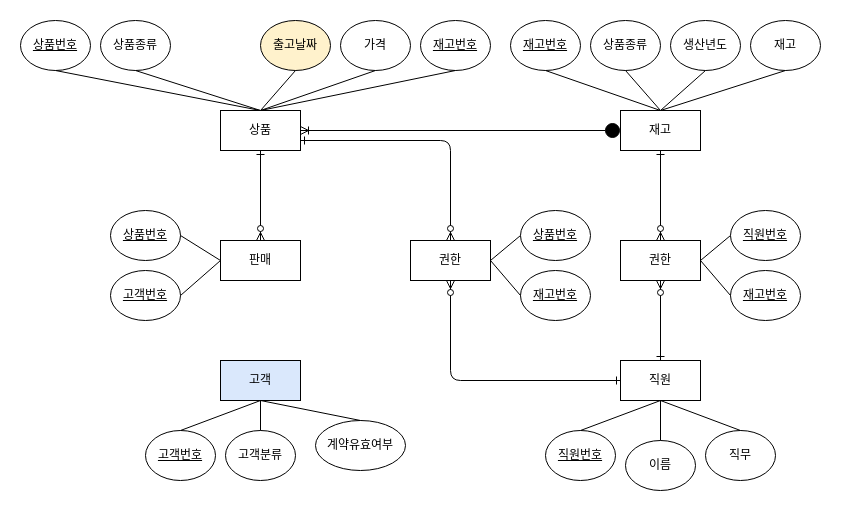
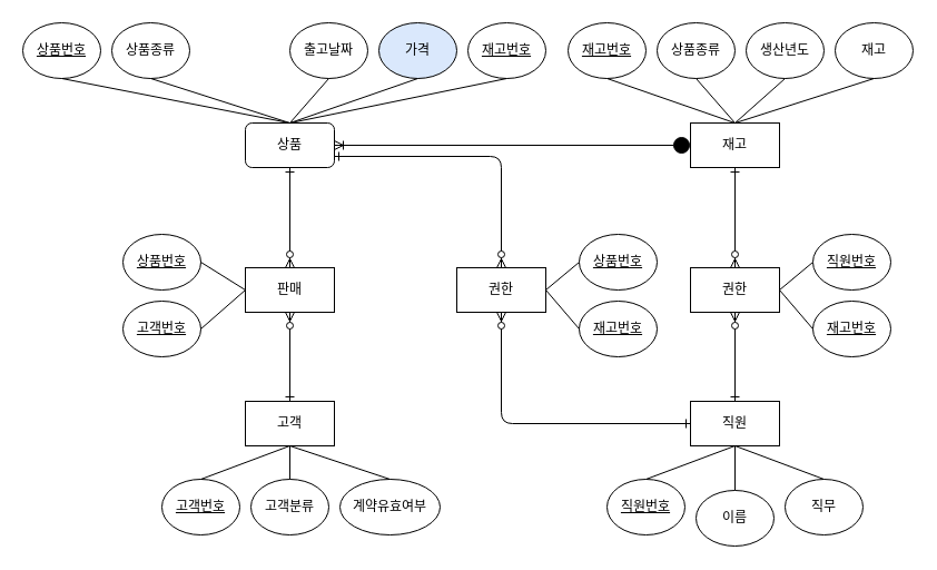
  <mxCell id="0" />
  <mxCell id="1" parent="0" />
- <mxCell id="2" value="상품" style="rounded=0;whiteSpace=wrap;html=1;" vertex="1" parent="1"><mxGeometry x="220" y="110" width="80" height="40" as="geometry" /></mxCell>
+ <mxCell id="2" value="상품" style="whiteSpace=wrap;html=1;rounded=1;" vertex="1" parent="1"><mxGeometry x="220" y="110" width="80" height="40" as="geometry" /></mxCell>
  <mxCell id="3" value="상품번호" style="ellipse;whiteSpace=wrap;html=1;fontStyle=4" vertex="1" parent="1"><mxGeometry x="20" y="20" width="70" height="50" as="geometry" /></mxCell>
  <mxCell id="4" value="상품종류" style="ellipse;whiteSpace=wrap;html=1;" vertex="1" parent="1"><mxGeometry x="100" y="20" width="70" height="50" as="geometry" /></mxCell>
- <mxCell id="5" value="출고날짜" style="ellipse;whiteSpace=wrap;html=1;fillColor=#fff2cc;" vertex="1" parent="1"><mxGeometry x="260" y="20" width="70" height="50" as="geometry" /></mxCell>
- <mxCell id="6" value="가격" style="ellipse;whiteSpace=wrap;html=1;" vertex="1" parent="1"><mxGeometry x="340" y="20" width="70" height="50" as="geometry" /></mxCell>
+ <mxCell id="5" value="출고날짜" style="ellipse;whiteSpace=wrap;html=1;" vertex="1" parent="1"><mxGeometry x="260" y="20" width="70" height="50" as="geometry" /></mxCell>
+ <mxCell id="6" value="가격" style="ellipse;whiteSpace=wrap;html=1;fillColor=#dae8fc;" vertex="1" parent="1"><mxGeometry x="340" y="20" width="70" height="50" as="geometry" /></mxCell>
  <mxCell id="7" value="" style="endArrow=none;html=1;entryX=0.5;entryY=1;entryDx=0;entryDy=0;exitX=0.5;exitY=0;exitDx=0;exitDy=0;" edge="1" parent="1" source="2" target="3"><mxGeometry width="50" height="50" relative="1" as="geometry"><mxPoint x="380" y="310" as="sourcePoint" /><mxPoint x="430" y="260" as="targetPoint" /></mxGeometry></mxCell>
  <mxCell id="8" value="" style="endArrow=none;html=1;entryX=0.5;entryY=1;entryDx=0;entryDy=0;exitX=0.5;exitY=0;exitDx=0;exitDy=0;" edge="1" parent="1" source="2" target="4"><mxGeometry width="50" height="50" relative="1" as="geometry"><mxPoint x="225" y="120" as="sourcePoint" /><mxPoint x="65" y="80" as="targetPoint" /></mxGeometry></mxCell>
  <mxCell id="9" value="" style="endArrow=none;html=1;entryX=0.5;entryY=1;entryDx=0;entryDy=0;exitX=0.5;exitY=0;exitDx=0;exitDy=0;" edge="1" parent="1" source="2" target="5"><mxGeometry width="50" height="50" relative="1" as="geometry"><mxPoint x="220" y="110" as="sourcePoint" /><mxPoint x="225" y="80" as="targetPoint" /></mxGeometry></mxCell>
  <mxCell id="10" value="" style="endArrow=none;html=1;entryX=0.5;entryY=1;entryDx=0;entryDy=0;exitX=0.5;exitY=0;exitDx=0;exitDy=0;" edge="1" parent="1" source="2" target="6"><mxGeometry width="50" height="50" relative="1" as="geometry"><mxPoint x="225" y="120" as="sourcePoint" /><mxPoint x="305" y="80" as="targetPoint" /></mxGeometry></mxCell>
  <mxCell id="11" value="재고" style="rounded=0;whiteSpace=wrap;html=1;" vertex="1" parent="1"><mxGeometry x="620" y="110" width="80" height="40" as="geometry" /></mxCell>
  <mxCell id="12" value="재고번호" style="ellipse;whiteSpace=wrap;html=1;fontStyle=4" vertex="1" parent="1"><mxGeometry x="510" y="20" width="70" height="50" as="geometry" /></mxCell>
  <mxCell id="13" value="상품종류" style="ellipse;whiteSpace=wrap;html=1;" vertex="1" parent="1"><mxGeometry x="590" y="20" width="70" height="50" as="geometry" /></mxCell>
  <mxCell id="14" value="생산년도" style="ellipse;whiteSpace=wrap;html=1;" vertex="1" parent="1"><mxGeometry x="670" y="20" width="70" height="50" as="geometry" /></mxCell>
  <mxCell id="15" value="재고" style="ellipse;whiteSpace=wrap;html=1;" vertex="1" parent="1"><mxGeometry x="750" y="20" width="70" height="50" as="geometry" /></mxCell>
  <mxCell id="16" value="" style="endArrow=none;html=1;entryX=0.5;entryY=1;entryDx=0;entryDy=0;exitX=0.5;exitY=0;exitDx=0;exitDy=0;" edge="1" parent="1" source="11" target="12"><mxGeometry width="50" height="50" relative="1" as="geometry"><mxPoint x="635" y="120" as="sourcePoint" /><mxPoint x="475" y="80" as="targetPoint" /></mxGeometry></mxCell>
  <mxCell id="17" value="" style="endArrow=none;html=1;entryX=0.5;entryY=1;entryDx=0;entryDy=0;exitX=0.5;exitY=0;exitDx=0;exitDy=0;" edge="1" parent="1" source="11" target="13"><mxGeometry width="50" height="50" relative="1" as="geometry"><mxPoint x="635" y="120" as="sourcePoint" /><mxPoint x="555" y="80" as="targetPoint" /></mxGeometry></mxCell>
  <mxCell id="18" value="" style="endArrow=none;html=1;entryX=0.5;entryY=1;entryDx=0;entryDy=0;exitX=0.5;exitY=0;exitDx=0;exitDy=0;" edge="1" parent="1" source="11" target="14"><mxGeometry width="50" height="50" relative="1" as="geometry"><mxPoint x="630" y="110" as="sourcePoint" /><mxPoint x="635" y="80" as="targetPoint" /></mxGeometry></mxCell>
  <mxCell id="19" value="" style="endArrow=none;html=1;entryX=0.5;entryY=1;entryDx=0;entryDy=0;exitX=0.5;exitY=0;exitDx=0;exitDy=0;" edge="1" parent="1" source="11" target="15"><mxGeometry width="50" height="50" relative="1" as="geometry"><mxPoint x="635" y="120" as="sourcePoint" /><mxPoint x="715" y="80" as="targetPoint" /></mxGeometry></mxCell>
  <mxCell id="20" value="재고번호" style="ellipse;whiteSpace=wrap;html=1;fontStyle=4" vertex="1" parent="1"><mxGeometry x="420" y="20" width="70" height="50" as="geometry" /></mxCell>
  <mxCell id="21" value="" style="endArrow=none;html=1;entryX=0.5;entryY=1;entryDx=0;entryDy=0;exitX=0.5;exitY=0;exitDx=0;exitDy=0;" edge="1" parent="1" source="2" target="20"><mxGeometry width="50" height="50" relative="1" as="geometry"><mxPoint x="360" y="160" as="sourcePoint" /><mxPoint x="385" y="80" as="targetPoint" /></mxGeometry></mxCell>
  <mxCell id="22" value="" style="endArrow=circle;html=1;exitX=1;exitY=0.5;exitDx=0;exitDy=0;entryX=0;entryY=0.5;entryDx=0;entryDy=0;startArrow=ERoneToMany;startFill=0;endFill=1;" edge="1" parent="1" source="2" target="11"><mxGeometry width="50" height="50" relative="1" as="geometry"><mxPoint x="380" y="260" as="sourcePoint" /><mxPoint x="430" y="210" as="targetPoint" /></mxGeometry></mxCell>
  <mxCell id="23" value="직원" style="rounded=0;whiteSpace=wrap;html=1;" vertex="1" parent="1"><mxGeometry x="620" y="360" width="80" height="40" as="geometry" /></mxCell>
  <mxCell id="24" value="직원번호" style="ellipse;whiteSpace=wrap;html=1;fontStyle=4" vertex="1" parent="1"><mxGeometry x="545" y="430" width="70" height="50" as="geometry" /></mxCell>
  <mxCell id="25" value="이름" style="ellipse;whiteSpace=wrap;html=1;fontStyle=0" vertex="1" parent="1"><mxGeometry x="625" y="440" width="70" height="50" as="geometry" /></mxCell>
  <mxCell id="26" value="직무" style="ellipse;whiteSpace=wrap;html=1;fontStyle=0" vertex="1" parent="1"><mxGeometry x="705" y="430" width="70" height="50" as="geometry" /></mxCell>
  <mxCell id="27" value="" style="endArrow=none;html=1;entryX=0.5;entryY=1;entryDx=0;entryDy=0;exitX=0.5;exitY=0;exitDx=0;exitDy=0;" edge="1" parent="1" source="24" target="23"><mxGeometry width="50" height="50" relative="1" as="geometry"><mxPoint x="575" y="420" as="sourcePoint" /><mxPoint x="955" y="260" as="targetPoint" /></mxGeometry></mxCell>
  <mxCell id="28" value="" style="endArrow=none;html=1;exitX=0.5;exitY=0;exitDx=0;exitDy=0;entryX=0.5;entryY=1;entryDx=0;entryDy=0;" edge="1" parent="1" source="25" target="23"><mxGeometry width="50" height="50" relative="1" as="geometry"><mxPoint x="585" y="430" as="sourcePoint" /><mxPoint x="675" y="410" as="targetPoint" /></mxGeometry></mxCell>
  <mxCell id="29" value="" style="endArrow=none;html=1;exitX=0.5;exitY=0;exitDx=0;exitDy=0;entryX=0.5;entryY=1;entryDx=0;entryDy=0;" edge="1" parent="1" source="26" target="23"><mxGeometry width="50" height="50" relative="1" as="geometry"><mxPoint x="670" y="440" as="sourcePoint" /><mxPoint x="675" y="410" as="targetPoint" /></mxGeometry></mxCell>
  <mxCell id="30" value="권한" style="rounded=0;whiteSpace=wrap;html=1;" vertex="1" parent="1"><mxGeometry x="620" y="240" width="80" height="40" as="geometry" /></mxCell>
  <mxCell id="31" value="" style="endArrow=ERone;html=1;entryX=0.5;entryY=1;entryDx=0;entryDy=0;exitX=0.5;exitY=0;exitDx=0;exitDy=0;startArrow=ERzeroToMany;startFill=1;endFill=0;" edge="1" parent="1" source="30" target="11"><mxGeometry width="50" height="50" relative="1" as="geometry"><mxPoint x="380" y="260" as="sourcePoint" /><mxPoint x="430" y="210" as="targetPoint" /></mxGeometry></mxCell>
  <mxCell id="32" value="" style="endArrow=ERzeroToMany;html=1;entryX=0.5;entryY=1;entryDx=0;entryDy=0;exitX=0.5;exitY=0;exitDx=0;exitDy=0;endFill=1;startArrow=ERone;startFill=0;" edge="1" parent="1" source="23" target="30"><mxGeometry width="50" height="50" relative="1" as="geometry"><mxPoint x="670" y="250" as="sourcePoint" /><mxPoint x="670" y="160" as="targetPoint" /></mxGeometry></mxCell>
  <mxCell id="33" value="" style="endArrow=none;html=1;entryX=1;entryY=0.5;entryDx=0;entryDy=0;exitX=0;exitY=0.5;exitDx=0;exitDy=0;" edge="1" parent="1" source="34" target="30"><mxGeometry width="50" height="50" relative="1" as="geometry"><mxPoint x="710" y="200" as="sourcePoint" /><mxPoint x="430" y="210" as="targetPoint" /></mxGeometry></mxCell>
  <mxCell id="34" value="직원번호" style="ellipse;whiteSpace=wrap;html=1;fontStyle=4" vertex="1" parent="1"><mxGeometry x="730" y="210" width="70" height="50" as="geometry" /></mxCell>
  <mxCell id="35" value="재고번호" style="ellipse;whiteSpace=wrap;html=1;fontStyle=4" vertex="1" parent="1"><mxGeometry x="730" y="270" width="70" height="50" as="geometry" /></mxCell>
  <mxCell id="36" value="" style="endArrow=none;html=1;entryX=1;entryY=0.5;entryDx=0;entryDy=0;exitX=0;exitY=0.5;exitDx=0;exitDy=0;" edge="1" parent="1" source="35" target="30"><mxGeometry width="50" height="50" relative="1" as="geometry"><mxPoint x="740" y="185" as="sourcePoint" /><mxPoint x="710" y="270" as="targetPoint" /></mxGeometry></mxCell>
- <mxCell id="37" value="고객" style="rounded=0;whiteSpace=wrap;html=1;fillColor=#dae8fc;" vertex="1" parent="1"><mxGeometry x="220" y="360" width="80" height="40" as="geometry" /></mxCell>
+ <mxCell id="37" value="고객" style="rounded=0;whiteSpace=wrap;html=1;" vertex="1" parent="1"><mxGeometry x="220" y="360" width="80" height="40" as="geometry" /></mxCell>
  <mxCell id="38" value="권한" style="rounded=0;whiteSpace=wrap;html=1;" vertex="1" parent="1"><mxGeometry x="410" y="240" width="80" height="40" as="geometry" /></mxCell>
  <mxCell id="39" value="" style="endArrow=none;html=1;entryX=1;entryY=0.5;entryDx=0;entryDy=0;exitX=0;exitY=0.5;exitDx=0;exitDy=0;" edge="1" parent="1" source="42" target="38"><mxGeometry width="50" height="50" relative="1" as="geometry"><mxPoint x="520" y="235" as="sourcePoint" /><mxPoint x="220" y="210" as="targetPoint" /></mxGeometry></mxCell>
  <mxCell id="40" value="재고번호" style="ellipse;whiteSpace=wrap;html=1;fontStyle=4" vertex="1" parent="1"><mxGeometry x="520" y="270" width="70" height="50" as="geometry" /></mxCell>
  <mxCell id="41" value="" style="endArrow=none;html=1;entryX=1;entryY=0.5;entryDx=0;entryDy=0;exitX=0;exitY=0.5;exitDx=0;exitDy=0;" edge="1" parent="1" source="40" target="38"><mxGeometry width="50" height="50" relative="1" as="geometry"><mxPoint x="530" y="185" as="sourcePoint" /><mxPoint x="500" y="270" as="targetPoint" /></mxGeometry></mxCell>
  <mxCell id="42" value="상품번호" style="ellipse;whiteSpace=wrap;html=1;fontStyle=4" vertex="1" parent="1"><mxGeometry x="520" y="210" width="70" height="50" as="geometry" /></mxCell>
  <mxCell id="43" value="" style="endArrow=ERone;html=1;entryX=1;entryY=0.75;entryDx=0;entryDy=0;exitX=0.5;exitY=0;exitDx=0;exitDy=0;startArrow=ERzeroToMany;startFill=1;endFill=0;" edge="1" parent="1" source="38" target="2"><mxGeometry width="50" height="50" relative="1" as="geometry"><mxPoint x="460" y="260" as="sourcePoint" /><mxPoint x="510" y="210" as="targetPoint" /><Array as="points"><mxPoint x="450" y="140" /></Array></mxGeometry></mxCell>
  <mxCell id="44" value="" style="endArrow=ERzeroToMany;html=1;entryX=0.5;entryY=1;entryDx=0;entryDy=0;exitX=0;exitY=0.5;exitDx=0;exitDy=0;endFill=1;startArrow=ERone;startFill=0;" edge="1" parent="1" source="23" target="38"><mxGeometry width="50" height="50" relative="1" as="geometry"><mxPoint x="460" y="260" as="sourcePoint" /><mxPoint x="510" y="210" as="targetPoint" /><Array as="points"><mxPoint x="450" y="380" /></Array></mxGeometry></mxCell>
  <mxCell id="45" value="고객번호" style="ellipse;whiteSpace=wrap;html=1;fontStyle=4" vertex="1" parent="1"><mxGeometry x="145" y="430" width="70" height="50" as="geometry" /></mxCell>
  <mxCell id="46" value="고객분류" style="ellipse;whiteSpace=wrap;html=1;" vertex="1" parent="1"><mxGeometry x="225" y="430" width="70" height="50" as="geometry" /></mxCell>
- <mxCell id="47" value="계약유효여부" style="ellipse;whiteSpace=wrap;html=1;" vertex="1" parent="1"><mxGeometry x="315" y="420" width="90" height="50" as="geometry" /></mxCell>
+ <mxCell id="47" value="계약유효여부" style="ellipse;whiteSpace=wrap;html=1;" vertex="1" parent="1"><mxGeometry x="305" y="430" width="90" height="50" as="geometry" /></mxCell>
  <mxCell id="48" value="" style="endArrow=none;html=1;entryX=0.5;entryY=1;entryDx=0;entryDy=0;exitX=0.5;exitY=0;exitDx=0;exitDy=0;" edge="1" parent="1" source="45" target="37"><mxGeometry width="50" height="50" relative="1" as="geometry"><mxPoint x="473" y="280" as="sourcePoint" /><mxPoint x="523" y="230" as="targetPoint" /></mxGeometry></mxCell>
  <mxCell id="49" value="" style="endArrow=none;html=1;entryX=0.5;entryY=1;entryDx=0;entryDy=0;exitX=0.5;exitY=0;exitDx=0;exitDy=0;" edge="1" parent="1" source="46" target="37"><mxGeometry width="50" height="50" relative="1" as="geometry"><mxPoint x="193" y="440" as="sourcePoint" /><mxPoint x="273" y="410" as="targetPoint" /></mxGeometry></mxCell>
  <mxCell id="50" value="" style="endArrow=none;html=1;entryX=0.5;entryY=1;entryDx=0;entryDy=0;exitX=0.5;exitY=0;exitDx=0;exitDy=0;" edge="1" parent="1" source="47" target="37"><mxGeometry width="50" height="50" relative="1" as="geometry"><mxPoint x="273" y="440" as="sourcePoint" /><mxPoint x="273" y="410" as="targetPoint" /></mxGeometry></mxCell>
  <mxCell id="51" value="판매" style="rounded=0;whiteSpace=wrap;html=1;" vertex="1" parent="1"><mxGeometry x="220" y="240" width="80" height="40" as="geometry" /></mxCell>
  <mxCell id="52" value="" style="endArrow=ERone;html=1;entryX=0.5;entryY=1;entryDx=0;entryDy=0;exitX=0.5;exitY=0;exitDx=0;exitDy=0;startArrow=ERzeroToMany;startFill=1;endFill=0;" edge="1" parent="1" source="51" target="2"><mxGeometry width="50" height="50" relative="1" as="geometry"><mxPoint x="460" y="280" as="sourcePoint" /><mxPoint x="510" y="230" as="targetPoint" /></mxGeometry></mxCell>
+ <mxCell id="53" value="" style="endArrow=ERone;html=1;entryX=0.5;entryY=0;entryDx=0;entryDy=0;exitX=0.5;exitY=1;exitDx=0;exitDy=0;startArrow=ERzeroToMany;startFill=1;endFill=0;" edge="1" parent="1" source="51" target="37"><mxGeometry width="50" height="50" relative="1" as="geometry"><mxPoint x="270" y="250" as="sourcePoint" /><mxPoint x="270" y="160" as="targetPoint" /></mxGeometry></mxCell>
  <mxCell id="54" value="상품번호" style="ellipse;whiteSpace=wrap;html=1;fontStyle=4" vertex="1" parent="1"><mxGeometry x="110" y="210" width="70" height="50" as="geometry" /></mxCell>
  <mxCell id="55" value="고객번호" style="ellipse;whiteSpace=wrap;html=1;fontStyle=4" vertex="1" parent="1"><mxGeometry x="110" y="270" width="70" height="50" as="geometry" /></mxCell>
  <mxCell id="56" value="" style="endArrow=none;html=1;exitX=1;exitY=0.5;exitDx=0;exitDy=0;entryX=0;entryY=0.5;entryDx=0;entryDy=0;" edge="1" parent="1" source="54" target="51"><mxGeometry width="50" height="50" relative="1" as="geometry"><mxPoint x="480" y="230" as="sourcePoint" /><mxPoint x="530" y="180" as="targetPoint" /></mxGeometry></mxCell>
  <mxCell id="57" value="" style="endArrow=none;html=1;exitX=1;exitY=0.5;exitDx=0;exitDy=0;entryX=0;entryY=0.5;entryDx=0;entryDy=0;" edge="1" parent="1" source="55" target="51"><mxGeometry width="50" height="50" relative="1" as="geometry"><mxPoint x="190" y="245" as="sourcePoint" /><mxPoint x="230" y="270" as="targetPoint" /></mxGeometry></mxCell>
